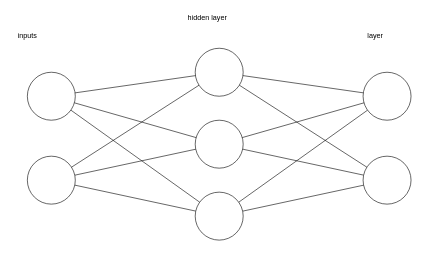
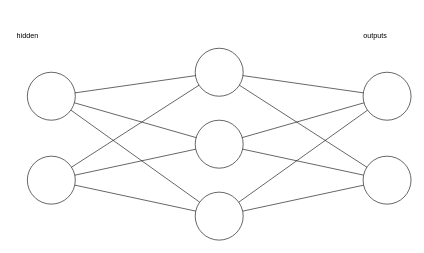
  <mxCell id="0" />
  <mxCell id="1" parent="0" />
  <mxCell id="2" value="" style="ellipse;whiteSpace=wrap;html=1;aspect=fixed;" vertex="1" parent="1"><mxGeometry x="45" y="260" width="80" height="80" as="geometry" /></mxCell>
  <mxCell id="3" value="" style="ellipse;whiteSpace=wrap;html=1;aspect=fixed;" vertex="1" parent="1"><mxGeometry x="45" y="120" width="80" height="80" as="geometry" /></mxCell>
  <mxCell id="4" value="" style="ellipse;whiteSpace=wrap;html=1;aspect=fixed;" vertex="1" parent="1"><mxGeometry x="325" y="320" width="80" height="80" as="geometry" /></mxCell>
  <mxCell id="5" value="" style="ellipse;whiteSpace=wrap;html=1;aspect=fixed;" vertex="1" parent="1"><mxGeometry x="325" y="200" width="80" height="80" as="geometry" /></mxCell>
  <mxCell id="6" value="" style="ellipse;whiteSpace=wrap;html=1;aspect=fixed;" vertex="1" parent="1"><mxGeometry x="325" y="80" width="80" height="80" as="geometry" /></mxCell>
  <mxCell id="7" value="" style="ellipse;whiteSpace=wrap;html=1;aspect=fixed;" vertex="1" parent="1"><mxGeometry x="605" y="260" width="80" height="80" as="geometry" /></mxCell>
  <mxCell id="8" value="" style="ellipse;whiteSpace=wrap;html=1;aspect=fixed;" vertex="1" parent="1"><mxGeometry x="605" y="120" width="80" height="80" as="geometry" /></mxCell>
- <mxCell id="9" value="inputs" style="text;html=1;align=center;verticalAlign=middle;resizable=0;points=[];autosize=1;strokeColor=none;fillColor=none;" vertex="1" parent="1"><mxGeometry x="20" y="50" width="50" height="20" as="geometry" /></mxCell>
- <mxCell id="10" value="hidden layer" style="text;html=1;align=center;verticalAlign=middle;resizable=0;points=[];autosize=1;strokeColor=none;fillColor=none;" vertex="1" parent="1"><mxGeometry x="305" y="20" width="80" height="20" as="geometry" /></mxCell>
- <mxCell id="11" value="layer" style="text;html=1;align=center;verticalAlign=middle;resizable=0;points=[];autosize=1;strokeColor=none;fillColor=none;" vertex="1" parent="1"><mxGeometry x="600" y="50" width="50" height="20" as="geometry" /></mxCell>
+ <mxCell id="9" value="hidden" style="text;html=1;align=center;verticalAlign=middle;resizable=0;points=[];autosize=1;strokeColor=none;fillColor=none;" vertex="1" parent="1"><mxGeometry x="20" y="50" width="50" height="20" as="geometry" /></mxCell>
+ <mxCell id="11" value="outputs" style="text;html=1;align=center;verticalAlign=middle;resizable=0;points=[];autosize=1;strokeColor=none;fillColor=none;" vertex="1" parent="1"><mxGeometry x="600" y="50" width="50" height="20" as="geometry" /></mxCell>
  <mxCell id="12" value="" style="endArrow=none;html=1;rounded=0;" edge="1" parent="1" source="4" target="8"><mxGeometry width="50" height="50" relative="1" as="geometry"><mxPoint x="379" y="360" as="sourcePoint" /><mxPoint x="429" y="310" as="targetPoint" /></mxGeometry></mxCell>
  <mxCell id="13" value="" style="endArrow=none;html=1;rounded=0;" edge="1" parent="1" source="5" target="7"><mxGeometry width="50" height="50" relative="1" as="geometry"><mxPoint x="375" y="320" as="sourcePoint" /><mxPoint x="425" y="270" as="targetPoint" /></mxGeometry></mxCell>
  <mxCell id="14" value="" style="endArrow=none;html=1;rounded=0;" edge="1" parent="1" source="5" target="8"><mxGeometry width="50" height="50" relative="1" as="geometry"><mxPoint x="385" y="330" as="sourcePoint" /><mxPoint x="435" y="280" as="targetPoint" /></mxGeometry></mxCell>
  <mxCell id="15" value="" style="endArrow=none;html=1;rounded=0;" edge="1" parent="1" source="6" target="7"><mxGeometry width="50" height="50" relative="1" as="geometry"><mxPoint x="395" y="340" as="sourcePoint" /><mxPoint x="445" y="290" as="targetPoint" /></mxGeometry></mxCell>
  <mxCell id="16" value="" style="endArrow=none;html=1;rounded=0;" edge="1" parent="1" source="6" target="8"><mxGeometry width="50" height="50" relative="1" as="geometry"><mxPoint x="405" y="350" as="sourcePoint" /><mxPoint x="455" y="300" as="targetPoint" /></mxGeometry></mxCell>
  <mxCell id="17" value="" style="endArrow=none;html=1;rounded=0;" edge="1" parent="1" source="2" target="4"><mxGeometry width="50" height="50" relative="1" as="geometry"><mxPoint x="415" y="360" as="sourcePoint" /><mxPoint x="465" y="310" as="targetPoint" /></mxGeometry></mxCell>
  <mxCell id="18" value="" style="endArrow=none;html=1;rounded=0;" edge="1" parent="1" source="2" target="5"><mxGeometry width="50" height="50" relative="1" as="geometry"><mxPoint x="425" y="370" as="sourcePoint" /><mxPoint x="475" y="320" as="targetPoint" /></mxGeometry></mxCell>
  <mxCell id="19" value="" style="endArrow=none;html=1;rounded=0;" edge="1" parent="1" source="2" target="6"><mxGeometry width="50" height="50" relative="1" as="geometry"><mxPoint x="435" y="380" as="sourcePoint" /><mxPoint x="485" y="330" as="targetPoint" /></mxGeometry></mxCell>
  <mxCell id="20" value="" style="endArrow=none;html=1;rounded=0;" edge="1" parent="1" source="3" target="4"><mxGeometry width="50" height="50" relative="1" as="geometry"><mxPoint x="445" y="390" as="sourcePoint" /><mxPoint x="495" y="340" as="targetPoint" /></mxGeometry></mxCell>
  <mxCell id="21" value="" style="endArrow=none;html=1;rounded=0;" edge="1" parent="1" source="3" target="5"><mxGeometry width="50" height="50" relative="1" as="geometry"><mxPoint x="455" y="400" as="sourcePoint" /><mxPoint x="505" y="350" as="targetPoint" /></mxGeometry></mxCell>
  <mxCell id="22" value="" style="endArrow=none;html=1;rounded=0;" edge="1" parent="1" source="3" target="6"><mxGeometry width="50" height="50" relative="1" as="geometry"><mxPoint x="465" y="410" as="sourcePoint" /><mxPoint x="515" y="360" as="targetPoint" /></mxGeometry></mxCell>
  <mxCell id="23" value="" style="endArrow=none;html=1;rounded=0;" edge="1" parent="1" source="4" target="7"><mxGeometry width="50" height="50" relative="1" as="geometry"><mxPoint x="389" y="370" as="sourcePoint" /><mxPoint x="623.029" y="194.038" as="targetPoint" /></mxGeometry></mxCell>
